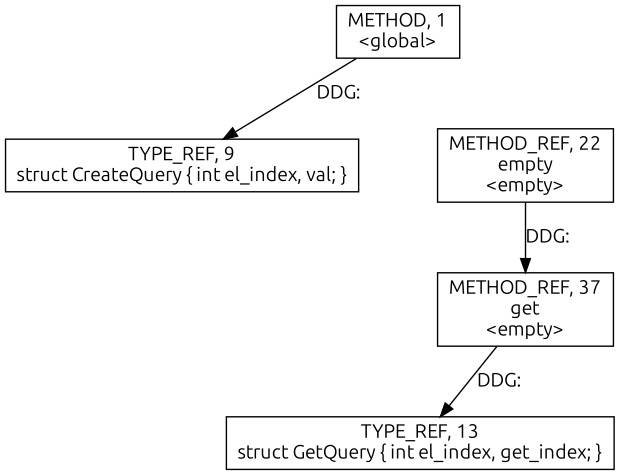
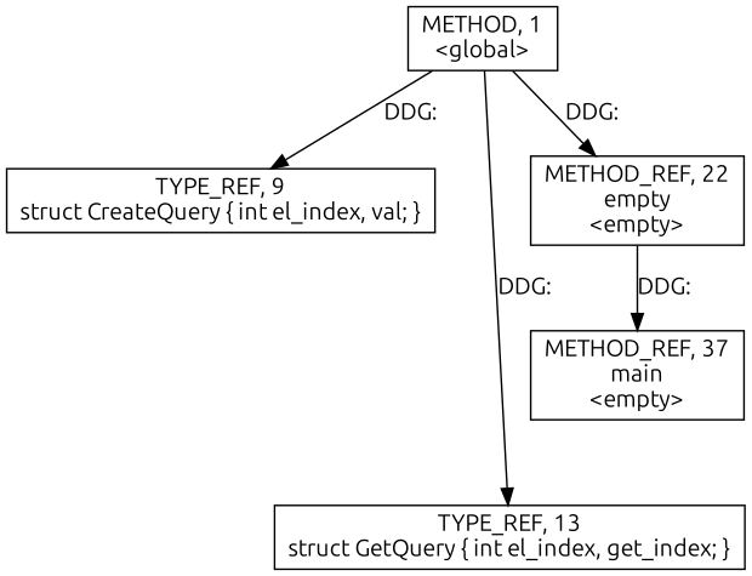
  digraph {
    fontname=Ubuntu
    node [fontname=Ubuntu shape=rect]
    edge [fontname=Ubuntu]
    n1 [label=<METHOD, 1<BR/>&lt;global&gt;>]
    n2 [label=<TYPE_REF, 9<BR/>struct CreateQuery { int el_index, val; }>]
    n3 [label=<TYPE_REF, 13<BR/>struct GetQuery { int el_index, get_index; }>]
    n4 [label=<METHOD_REF, 22<BR/>empty<BR/>&lt;empty&gt;>]
-   n5 [label=<METHOD_REF, 37<BR/>get<BR/>&lt;empty&gt;>]
+   n5 [label=<METHOD_REF, 37<BR/>main<BR/>&lt;empty&gt;>]
    n1 -> n2 [label="DDG: "]
-   n5 -> n3 [label="DDG: "]
+   n1 -> n3 [label="DDG: "]
+   n1 -> n4 [label="DDG: "]
    n4 -> n5 [label="DDG: "]
  }
